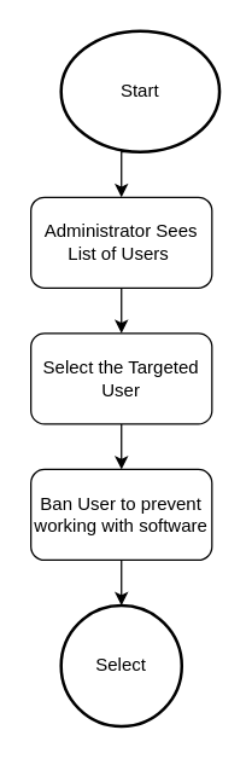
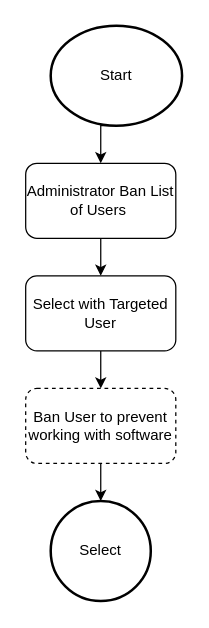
  <mxCell id="0" />
  <mxCell id="1" parent="0" />
  <mxCell id="2" style="edgeStyle=orthogonalEdgeStyle;rounded=0;orthogonalLoop=1;jettySize=auto;html=1;exitX=0.5;exitY=1;exitDx=0;exitDy=0;entryX=0.5;entryY=0;entryDx=0;entryDy=0;" edge="1" parent="1" source="3" target="6"><mxGeometry relative="1" as="geometry" /></mxCell>
  <mxCell id="3" value="Start" style="ellipse;whiteSpace=wrap;html=1;aspect=fixed;strokeWidth=2;" vertex="1" parent="1"><mxGeometry x="40" y="20" width="105" height="80" as="geometry" /></mxCell>
  <mxCell id="4" value="Select" style="ellipse;whiteSpace=wrap;html=1;aspect=fixed;strokeWidth=2;" vertex="1" parent="1"><mxGeometry x="40" y="400" width="80" height="80" as="geometry" /></mxCell>
  <mxCell id="5" style="edgeStyle=orthogonalEdgeStyle;rounded=0;orthogonalLoop=1;jettySize=auto;html=1;exitX=0.5;exitY=1;exitDx=0;exitDy=0;entryX=0.5;entryY=0;entryDx=0;entryDy=0;" edge="1" parent="1" source="6" target="8"><mxGeometry relative="1" as="geometry" /></mxCell>
- <mxCell id="6" value="Administrator Sees List of Users&amp;nbsp;" style="rounded=1;whiteSpace=wrap;html=1;strokeWidth=1;" vertex="1" parent="1"><mxGeometry x="20" y="130" width="120" height="60" as="geometry" /></mxCell>
+ <mxCell id="6" value="Administrator Ban List of Users&amp;nbsp;" style="rounded=1;whiteSpace=wrap;html=1;strokeWidth=1;" vertex="1" parent="1"><mxGeometry x="20" y="130" width="120" height="60" as="geometry" /></mxCell>
  <mxCell id="7" style="edgeStyle=orthogonalEdgeStyle;rounded=0;orthogonalLoop=1;jettySize=auto;html=1;exitX=0.5;exitY=1;exitDx=0;exitDy=0;" edge="1" parent="1" source="8" target="10"><mxGeometry relative="1" as="geometry" /></mxCell>
- <mxCell id="8" value="Select the Targeted User" style="rounded=1;whiteSpace=wrap;html=1;strokeWidth=1;" vertex="1" parent="1"><mxGeometry x="20" y="220" width="120" height="60" as="geometry" /></mxCell>
+ <mxCell id="8" value="Select with Targeted User" style="rounded=1;whiteSpace=wrap;html=1;strokeWidth=1;" vertex="1" parent="1"><mxGeometry x="20" y="220" width="120" height="60" as="geometry" /></mxCell>
  <mxCell id="9" style="edgeStyle=orthogonalEdgeStyle;rounded=0;orthogonalLoop=1;jettySize=auto;html=1;exitX=0.5;exitY=1;exitDx=0;exitDy=0;entryX=0.5;entryY=0;entryDx=0;entryDy=0;" edge="1" parent="1" source="10" target="4"><mxGeometry relative="1" as="geometry" /></mxCell>
- <mxCell id="10" value="Ban User to prevent working with software" style="rounded=1;whiteSpace=wrap;html=1;strokeWidth=1;" vertex="1" parent="1"><mxGeometry x="20" y="310" width="120" height="60" as="geometry" /></mxCell>
+ <mxCell id="10" value="Ban User to prevent working with software" style="rounded=1;whiteSpace=wrap;html=1;strokeWidth=1;dashed=1;" vertex="1" parent="1"><mxGeometry x="20" y="310" width="120" height="60" as="geometry" /></mxCell>
